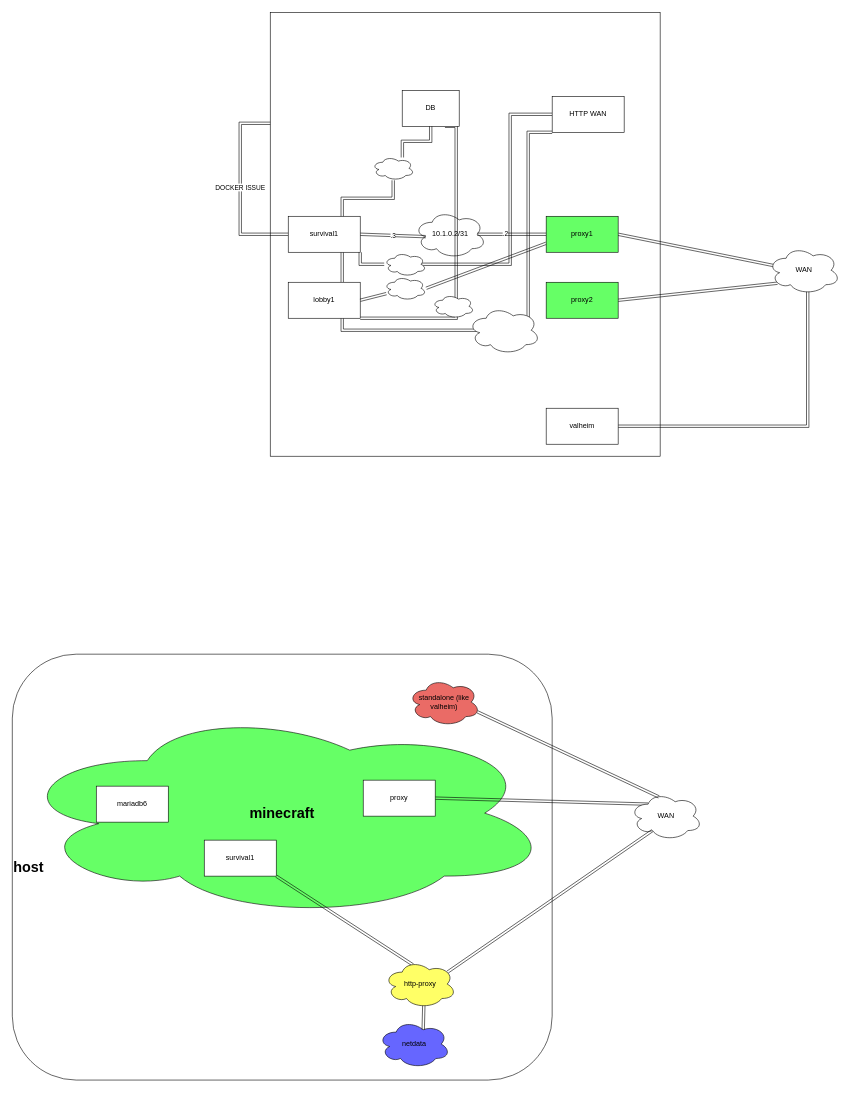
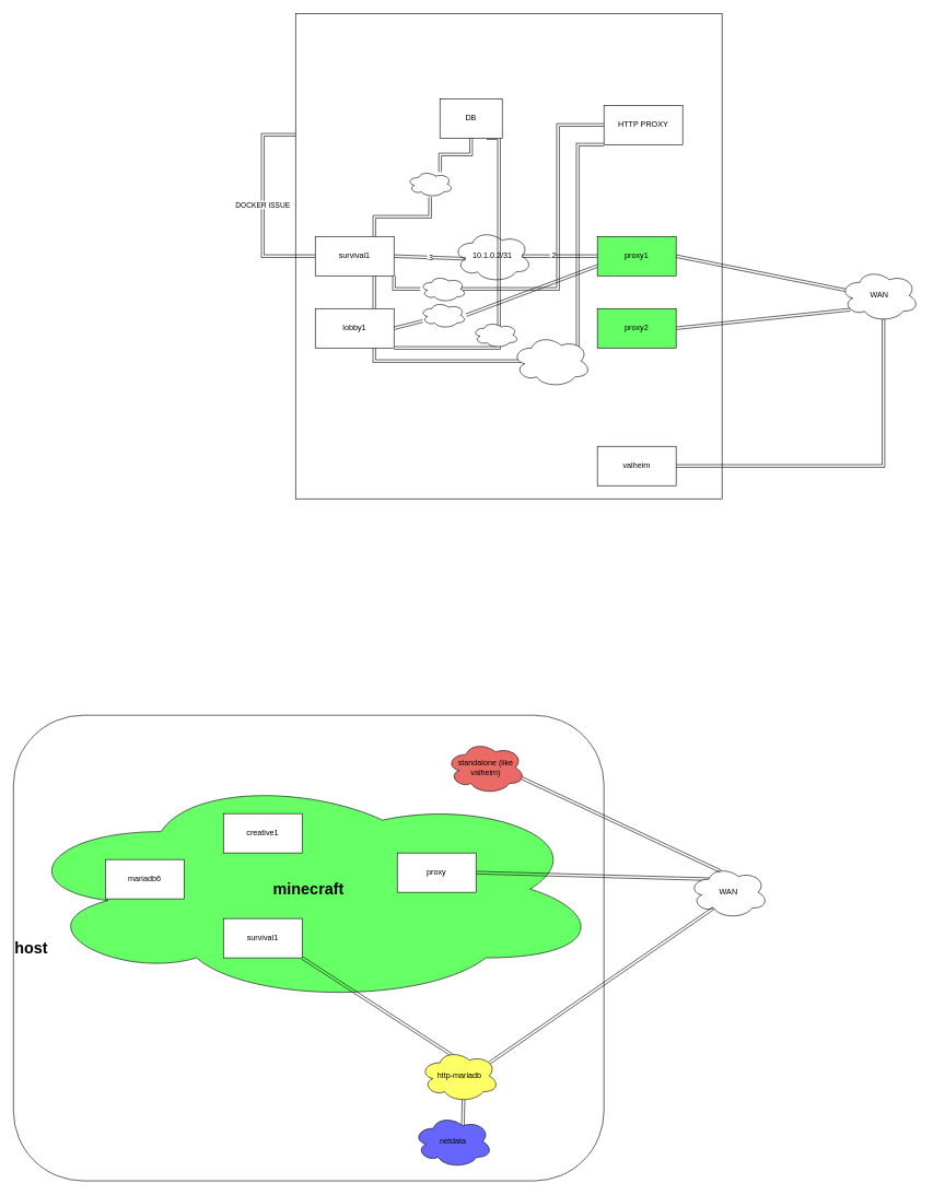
  <mxCell id="0" />
  <mxCell id="1" parent="0" />
  <mxCell id="2" value="&lt;h1&gt;&lt;span&gt;host&lt;/span&gt;&lt;/h1&gt;" style="rounded=1;whiteSpace=wrap;html=1;align=left;" vertex="1" parent="1"><mxGeometry x="20" y="1090" width="900" height="710" as="geometry" /></mxCell>
  <mxCell id="3" value="HOST" style="rounded=0;whiteSpace=wrap;html=1;" vertex="1" parent="1"><mxGeometry x="450" y="20" width="650" height="740" as="geometry" /></mxCell>
  <mxCell id="4" value="10.1.0.2/31" style="ellipse;shape=cloud;whiteSpace=wrap;html=1;" vertex="1" parent="1"><mxGeometry x="690" y="350" width="120" height="80" as="geometry" /></mxCell>
  <mxCell id="5" style="edgeStyle=none;shape=link;rounded=0;orthogonalLoop=1;jettySize=auto;html=1;exitX=0.875;exitY=0.5;exitDx=0;exitDy=0;entryX=0;entryY=0.5;entryDx=0;entryDy=0;exitPerimeter=0;" edge="1" parent="1" source="4" target="17"><mxGeometry relative="1" as="geometry" /></mxCell>
  <mxCell id="6" value=".2" style="edgeLabel;html=1;align=center;verticalAlign=middle;resizable=0;points=[];" vertex="1" connectable="0" parent="5"><mxGeometry x="-0.2" y="2" relative="1" as="geometry"><mxPoint as="offset" /></mxGeometry></mxCell>
  <mxCell id="7" value=".3" style="edgeStyle=none;shape=link;rounded=0;orthogonalLoop=1;jettySize=auto;html=1;exitX=1;exitY=0.5;exitDx=0;exitDy=0;entryX=0.16;entryY=0.55;entryDx=0;entryDy=0;entryPerimeter=0;" edge="1" parent="1" source="11" target="4"><mxGeometry relative="1" as="geometry"><mxPoint x="680" y="390" as="targetPoint" /></mxGeometry></mxCell>
  <mxCell id="8" value="DOCKER ISSUE" style="edgeStyle=orthogonalEdgeStyle;shape=link;rounded=0;orthogonalLoop=1;jettySize=auto;html=1;exitX=0;exitY=0.5;exitDx=0;exitDy=0;entryX=0;entryY=0.25;entryDx=0;entryDy=0;curved=1;" edge="1" parent="1" source="11" target="3"><mxGeometry relative="1" as="geometry"><Array as="points"><mxPoint x="400" y="390" /><mxPoint x="400" y="205" /></Array></mxGeometry></mxCell>
  <mxCell id="9" style="edgeStyle=orthogonalEdgeStyle;shape=link;curved=1;rounded=0;orthogonalLoop=1;jettySize=auto;html=1;exitX=0.875;exitY=0.5;exitDx=0;exitDy=0;entryX=0;entryY=0.5;entryDx=0;entryDy=0;exitPerimeter=0;" edge="1" parent="1" source="28" target="23"><mxGeometry relative="1" as="geometry"><Array as="points"><mxPoint x="850" y="440" /><mxPoint x="850" y="190" /></Array></mxGeometry></mxCell>
  <mxCell id="10" style="edgeStyle=orthogonalEdgeStyle;shape=link;curved=1;rounded=0;orthogonalLoop=1;jettySize=auto;html=1;exitX=0.75;exitY=1;exitDx=0;exitDy=0;entryX=0.75;entryY=0;entryDx=0;entryDy=0;" edge="1" parent="1" source="11" target="15"><mxGeometry relative="1" as="geometry" /></mxCell>
  <mxCell id="11" value="survival1" style="rounded=0;whiteSpace=wrap;html=1;" vertex="1" parent="1"><mxGeometry x="480" y="360" width="120" height="60" as="geometry" /></mxCell>
  <mxCell id="12" style="edgeStyle=none;shape=link;rounded=0;orthogonalLoop=1;jettySize=auto;html=1;exitX=1;exitY=0.5;exitDx=0;exitDy=0;entryX=0;entryY=0.75;entryDx=0;entryDy=0;" edge="1" parent="1" source="26" target="17"><mxGeometry relative="1" as="geometry" /></mxCell>
  <mxCell id="13" style="edgeStyle=orthogonalEdgeStyle;shape=link;curved=1;rounded=0;orthogonalLoop=1;jettySize=auto;html=1;exitX=1;exitY=1;exitDx=0;exitDy=0;entryX=0.75;entryY=1;entryDx=0;entryDy=0;" edge="1" parent="1" source="15" target="22"><mxGeometry relative="1" as="geometry"><Array as="points"><mxPoint x="760" y="530" /></Array></mxGeometry></mxCell>
  <mxCell id="14" style="edgeStyle=orthogonalEdgeStyle;shape=link;curved=1;rounded=0;orthogonalLoop=1;jettySize=auto;html=1;exitX=0.75;exitY=1;exitDx=0;exitDy=0;entryX=0;entryY=1;entryDx=0;entryDy=0;" edge="1" parent="1" source="15" target="23"><mxGeometry relative="1" as="geometry"><Array as="points"><mxPoint x="570" y="550" /><mxPoint x="880" y="550" /><mxPoint x="880" y="220" /></Array></mxGeometry></mxCell>
  <mxCell id="15" value="lobby1" style="rounded=0;whiteSpace=wrap;html=1;" vertex="1" parent="1"><mxGeometry x="480" y="470" width="120" height="60" as="geometry" /></mxCell>
  <mxCell id="16" style="edgeStyle=none;shape=link;rounded=0;orthogonalLoop=1;jettySize=auto;html=1;exitX=1;exitY=0.5;exitDx=0;exitDy=0;entryX=0.07;entryY=0.4;entryDx=0;entryDy=0;entryPerimeter=0;" edge="1" parent="1" source="17" target="20"><mxGeometry relative="1" as="geometry" /></mxCell>
  <mxCell id="17" value="proxy1" style="rounded=0;whiteSpace=wrap;html=1;fillColor=#66ff66;" vertex="1" parent="1"><mxGeometry x="910" y="360" width="120" height="60" as="geometry" /></mxCell>
  <mxCell id="18" style="edgeStyle=none;shape=link;rounded=0;orthogonalLoop=1;jettySize=auto;html=1;exitX=1;exitY=0.5;exitDx=0;exitDy=0;entryX=0.13;entryY=0.77;entryDx=0;entryDy=0;entryPerimeter=0;" edge="1" parent="1" source="19" target="20"><mxGeometry relative="1" as="geometry" /></mxCell>
  <mxCell id="19" value="proxy2" style="rounded=0;whiteSpace=wrap;html=1;fillColor=#66ff66;" vertex="1" parent="1"><mxGeometry x="910" y="470" width="120" height="60" as="geometry" /></mxCell>
  <mxCell id="20" value="WAN" style="ellipse;shape=cloud;whiteSpace=wrap;html=1;" vertex="1" parent="1"><mxGeometry x="1280" y="410" width="120" height="80" as="geometry" /></mxCell>
  <mxCell id="21" style="edgeStyle=orthogonalEdgeStyle;shape=link;curved=1;rounded=0;orthogonalLoop=1;jettySize=auto;html=1;exitX=0.5;exitY=1;exitDx=0;exitDy=0;entryX=0.75;entryY=0;entryDx=0;entryDy=0;" edge="1" parent="1" source="30" target="11"><mxGeometry relative="1" as="geometry" /></mxCell>
  <mxCell id="22" value="DB" style="rounded=0;whiteSpace=wrap;html=1;" vertex="1" parent="1"><mxGeometry x="670" y="150" width="95" height="60" as="geometry" /></mxCell>
- <mxCell id="23" value="HTTP WAN" style="rounded=0;whiteSpace=wrap;html=1;" vertex="1" parent="1"><mxGeometry x="920" y="160" width="120" height="60" as="geometry" /></mxCell>
+ <mxCell id="23" value="HTTP PROXY" style="rounded=0;whiteSpace=wrap;html=1;" vertex="1" parent="1"><mxGeometry x="920" y="160" width="120" height="60" as="geometry" /></mxCell>
  <mxCell id="24" value="" style="ellipse;shape=cloud;whiteSpace=wrap;html=1;" vertex="1" parent="1"><mxGeometry x="780" y="510" width="120" height="80" as="geometry" /></mxCell>
  <mxCell id="25" value="" style="ellipse;shape=cloud;whiteSpace=wrap;html=1;" vertex="1" parent="1"><mxGeometry x="720" y="490" width="70" height="40" as="geometry" /></mxCell>
  <mxCell id="26" value="" style="ellipse;shape=cloud;whiteSpace=wrap;html=1;" vertex="1" parent="1"><mxGeometry x="640" y="460" width="70" height="40" as="geometry" /></mxCell>
  <mxCell id="27" style="edgeStyle=none;shape=link;rounded=0;orthogonalLoop=1;jettySize=auto;html=1;exitX=1;exitY=0.5;exitDx=0;exitDy=0;entryX=0;entryY=0.75;entryDx=0;entryDy=0;" edge="1" parent="1" source="15" target="26"><mxGeometry relative="1" as="geometry"><mxPoint x="600" y="500" as="sourcePoint" /><mxPoint x="910" y="405" as="targetPoint" /></mxGeometry></mxCell>
  <mxCell id="28" value="" style="ellipse;shape=cloud;whiteSpace=wrap;html=1;" vertex="1" parent="1"><mxGeometry x="640" y="420" width="70" height="40" as="geometry" /></mxCell>
  <mxCell id="29" style="edgeStyle=orthogonalEdgeStyle;shape=link;curved=1;rounded=0;orthogonalLoop=1;jettySize=auto;html=1;exitX=1;exitY=1;exitDx=0;exitDy=0;entryX=0;entryY=0.5;entryDx=0;entryDy=0;" edge="1" parent="1" source="11" target="28"><mxGeometry relative="1" as="geometry"><mxPoint x="600" y="420" as="sourcePoint" /><mxPoint x="920" y="190" as="targetPoint" /><Array as="points" /></mxGeometry></mxCell>
  <mxCell id="30" value="" style="ellipse;shape=cloud;whiteSpace=wrap;html=1;" vertex="1" parent="1"><mxGeometry x="620" y="260" width="70" height="40" as="geometry" /></mxCell>
  <mxCell id="31" style="edgeStyle=orthogonalEdgeStyle;shape=link;curved=1;rounded=0;orthogonalLoop=1;jettySize=auto;html=1;exitX=0.5;exitY=1;exitDx=0;exitDy=0;entryX=0.75;entryY=0;entryDx=0;entryDy=0;" edge="1" parent="1" source="22" target="30"><mxGeometry relative="1" as="geometry"><mxPoint x="730" y="210" as="sourcePoint" /><mxPoint x="570" y="360" as="targetPoint" /></mxGeometry></mxCell>
  <mxCell id="32" style="edgeStyle=orthogonalEdgeStyle;shape=link;curved=1;rounded=0;orthogonalLoop=1;jettySize=auto;html=1;exitX=1;exitY=0.5;exitDx=0;exitDy=0;entryX=0.55;entryY=0.95;entryDx=0;entryDy=0;entryPerimeter=0;" edge="1" parent="1" source="33" target="20"><mxGeometry relative="1" as="geometry" /></mxCell>
  <mxCell id="33" value="valheim" style="rounded=0;whiteSpace=wrap;html=1;" vertex="1" parent="1"><mxGeometry x="910" y="680" width="120" height="60" as="geometry" /></mxCell>
  <mxCell id="34" value="&lt;h1&gt;minecraft&lt;/h1&gt;" style="ellipse;shape=cloud;whiteSpace=wrap;html=1;align=center;fillColor=#66FF66;" vertex="1" parent="1"><mxGeometry x="20" y="1180" width="900" height="350" as="geometry" /></mxCell>
  <mxCell id="35" value="survival1" style="rounded=0;whiteSpace=wrap;html=1;" vertex="1" parent="1"><mxGeometry x="340" y="1400" width="120" height="60" as="geometry" /></mxCell>
+ <mxCell id="36" value="creative1" style="rounded=0;whiteSpace=wrap;html=1;" vertex="1" parent="1"><mxGeometry x="340" y="1240" width="120" height="60" as="geometry" /></mxCell>
  <mxCell id="37" value="mariadb6" style="rounded=0;whiteSpace=wrap;html=1;" vertex="1" parent="1"><mxGeometry x="160" y="1310" width="120" height="60" as="geometry" /></mxCell>
  <mxCell id="38" style="edgeStyle=none;shape=link;rounded=0;orthogonalLoop=1;jettySize=auto;html=1;exitX=1;exitY=0.5;exitDx=0;exitDy=0;entryX=0.25;entryY=0.25;entryDx=0;entryDy=0;entryPerimeter=0;" edge="1" parent="1" source="39" target="40"><mxGeometry relative="1" as="geometry" /></mxCell>
  <mxCell id="39" value="proxy" style="rounded=0;whiteSpace=wrap;html=1;" vertex="1" parent="1"><mxGeometry x="605" y="1300" width="120" height="60" as="geometry" /></mxCell>
  <mxCell id="40" value="WAN" style="ellipse;shape=cloud;whiteSpace=wrap;html=1;" vertex="1" parent="1"><mxGeometry x="1050" y="1320" width="120" height="80" as="geometry" /></mxCell>
  <mxCell id="41" style="edgeStyle=none;shape=link;rounded=0;orthogonalLoop=1;jettySize=auto;html=1;exitX=0.96;exitY=0.7;exitDx=0;exitDy=0;exitPerimeter=0;entryX=0.4;entryY=0.1;entryDx=0;entryDy=0;entryPerimeter=0;" edge="1" parent="1" source="42" target="40"><mxGeometry relative="1" as="geometry" /></mxCell>
  <mxCell id="42" value="standalone (like valheim)" style="ellipse;shape=cloud;whiteSpace=wrap;html=1;fillColor=#EA6B66;" vertex="1" parent="1"><mxGeometry x="680" y="1130" width="120" height="80" as="geometry" /></mxCell>
  <mxCell id="43" value="netdata" style="ellipse;shape=cloud;whiteSpace=wrap;html=1;fillColor=#6666FF;" vertex="1" parent="1"><mxGeometry x="630" y="1700" width="120" height="80" as="geometry" /></mxCell>
  <mxCell id="44" style="edgeStyle=none;shape=link;rounded=0;orthogonalLoop=1;jettySize=auto;html=1;exitX=0.88;exitY=0.25;exitDx=0;exitDy=0;exitPerimeter=0;entryX=0.31;entryY=0.8;entryDx=0;entryDy=0;entryPerimeter=0;" edge="1" parent="1" source="47" target="40"><mxGeometry relative="1" as="geometry" /></mxCell>
  <mxCell id="45" style="edgeStyle=none;shape=link;rounded=0;orthogonalLoop=1;jettySize=auto;html=1;exitX=0.4;exitY=0.1;exitDx=0;exitDy=0;exitPerimeter=0;entryX=1;entryY=1;entryDx=0;entryDy=0;" edge="1" parent="1" source="47" target="35"><mxGeometry relative="1" as="geometry" /></mxCell>
  <mxCell id="46" style="edgeStyle=none;shape=link;rounded=0;orthogonalLoop=1;jettySize=auto;html=1;exitX=0.55;exitY=0.95;exitDx=0;exitDy=0;exitPerimeter=0;entryX=0.625;entryY=0.2;entryDx=0;entryDy=0;entryPerimeter=0;" edge="1" parent="1" source="47" target="43"><mxGeometry relative="1" as="geometry" /></mxCell>
- <mxCell id="47" value="http-proxy" style="ellipse;shape=cloud;whiteSpace=wrap;html=1;fillColor=#FFFF66;" vertex="1" parent="1"><mxGeometry x="640" y="1600" width="120" height="80" as="geometry" /></mxCell>
+ <mxCell id="47" value="http-mariadb" style="ellipse;shape=cloud;whiteSpace=wrap;html=1;fillColor=#FFFF66;" vertex="1" parent="1"><mxGeometry x="640" y="1600" width="120" height="80" as="geometry" /></mxCell>
